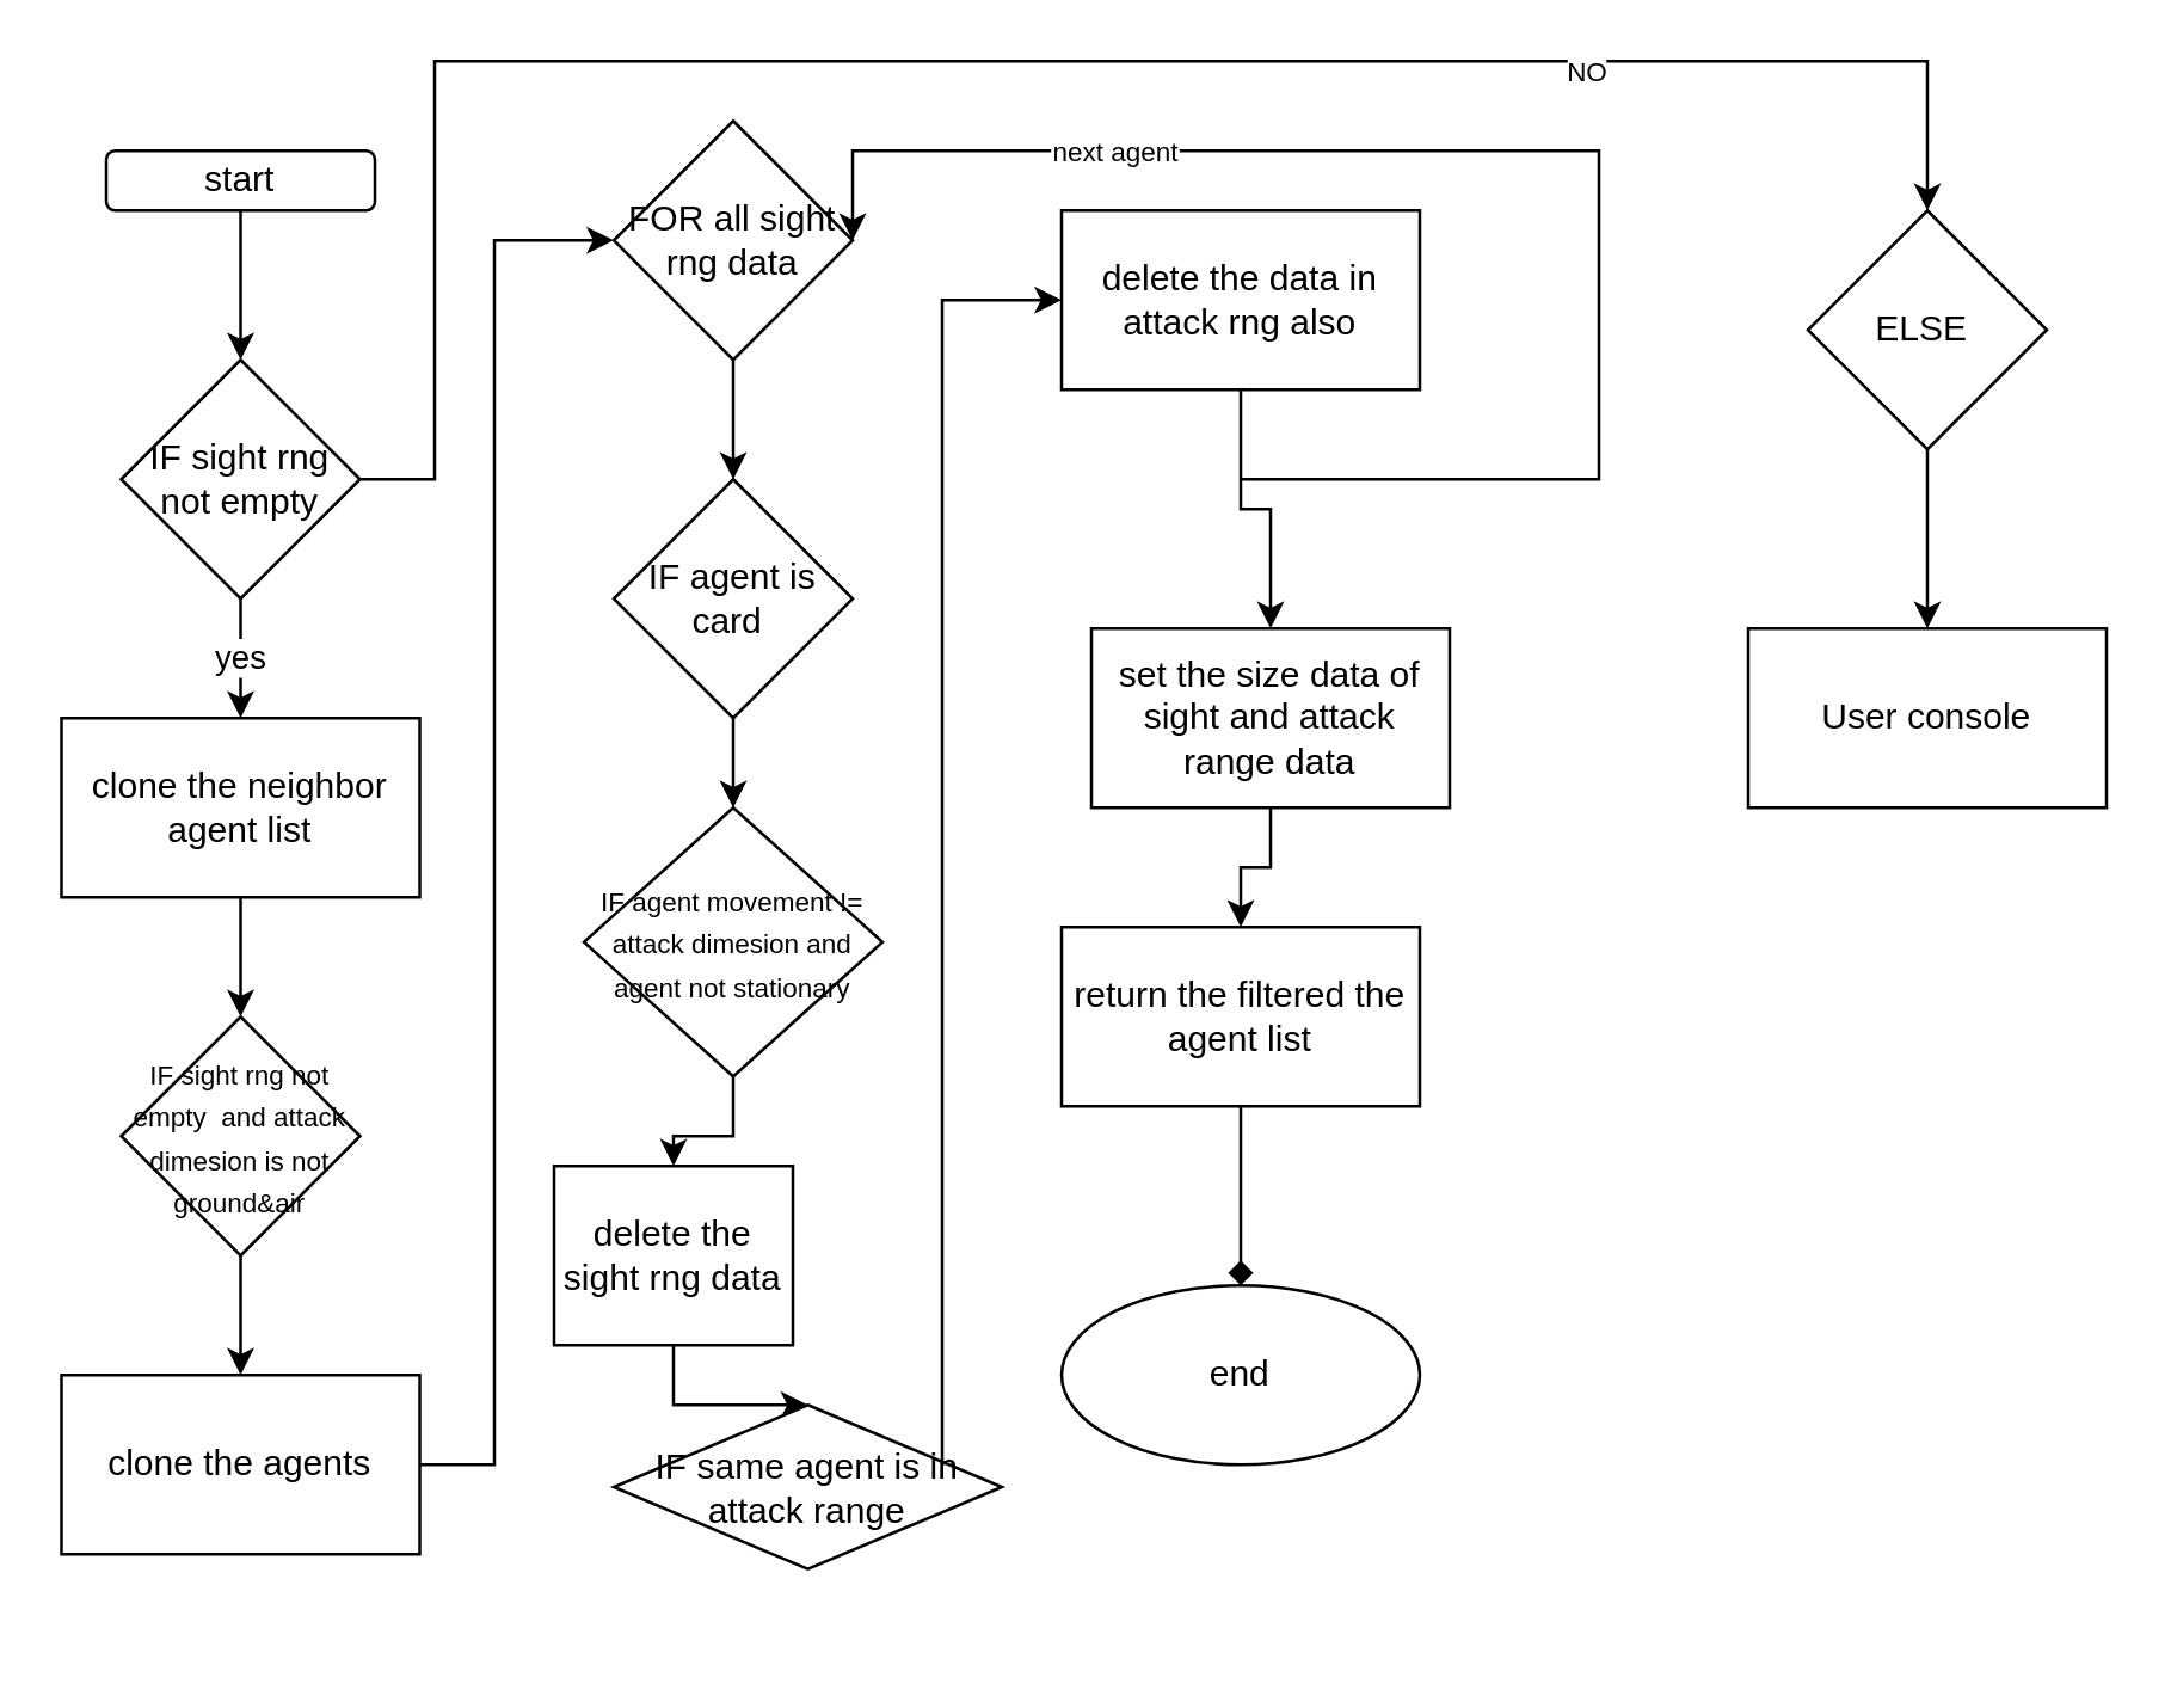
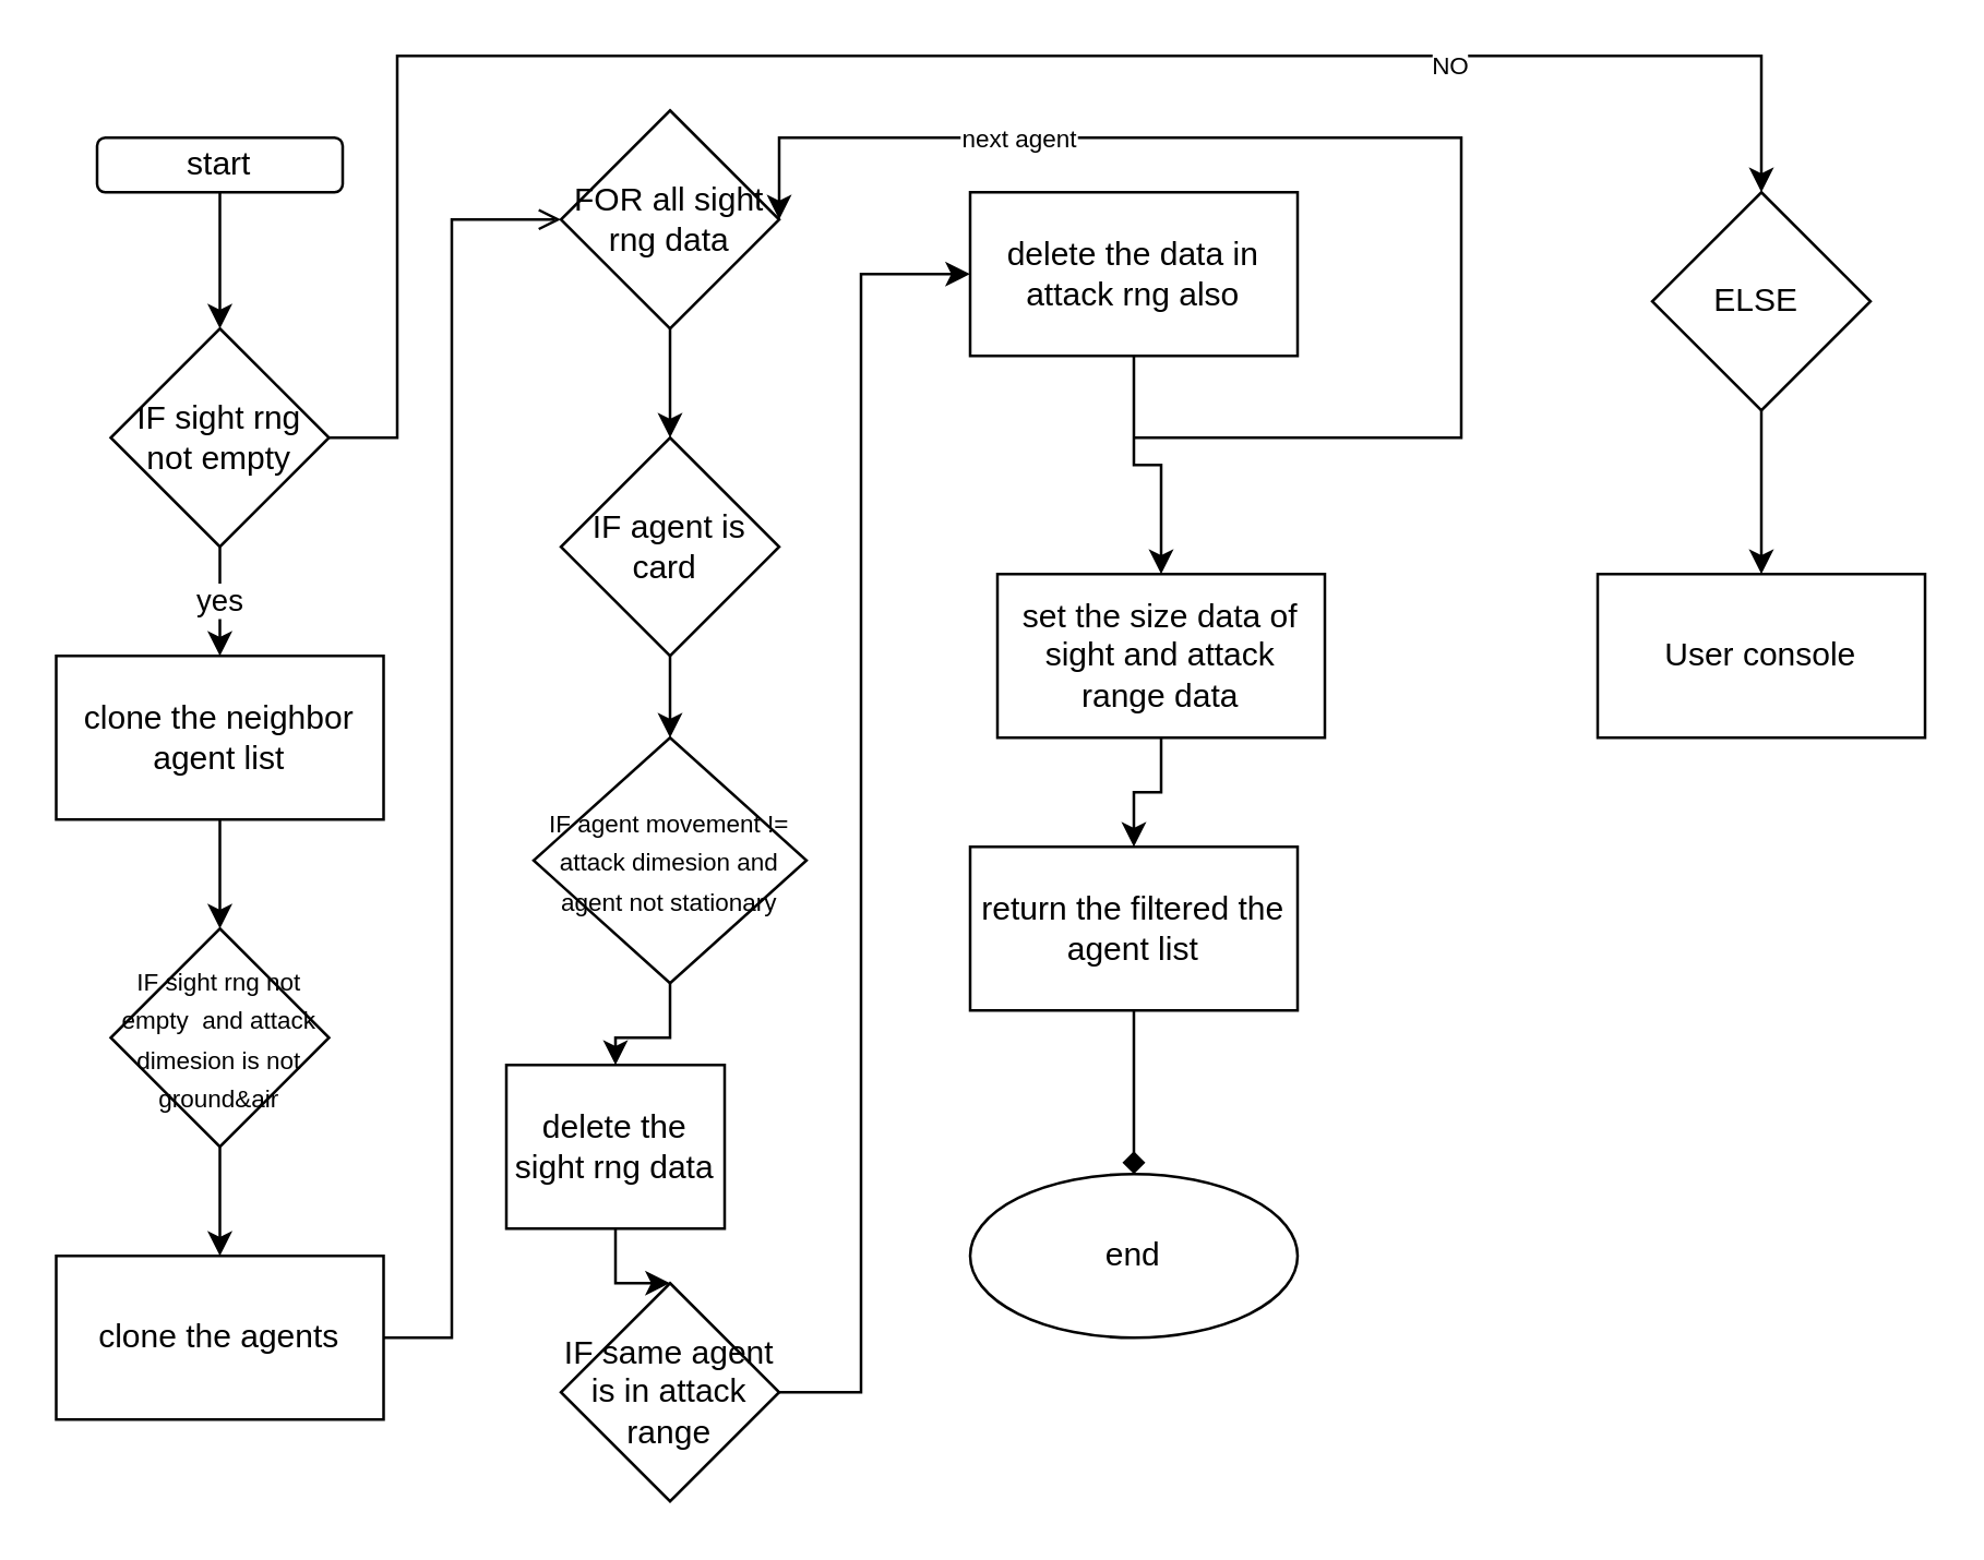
  <mxCell id="0" />
  <mxCell id="1" parent="0" />
  <mxCell id="2" value="" style="edgeStyle=orthogonalEdgeStyle;rounded=0;orthogonalLoop=1;jettySize=auto;html=1;" edge="1" parent="1" source="3" target="7"><mxGeometry relative="1" as="geometry" /></mxCell>
  <mxCell id="3" value="start" style="rounded=1;whiteSpace=wrap;html=1;" vertex="1" parent="1"><mxGeometry x="35" y="50" width="90" height="20" as="geometry" /></mxCell>
  <mxCell id="4" value="yes" style="edgeStyle=orthogonalEdgeStyle;rounded=0;orthogonalLoop=1;jettySize=auto;html=1;" edge="1" parent="1" source="7" target="9"><mxGeometry relative="1" as="geometry"><Array as="points"><mxPoint x="80" y="220" /><mxPoint x="80" y="220" /></Array></mxGeometry></mxCell>
  <mxCell id="5" value="" style="edgeStyle=orthogonalEdgeStyle;rounded=0;orthogonalLoop=1;jettySize=auto;html=1;fontSize=9;" edge="1" parent="1" source="7" target="33"><mxGeometry relative="1" as="geometry"><Array as="points"><mxPoint x="145" y="160" /><mxPoint x="145" y="20" /><mxPoint x="645" y="20" /></Array></mxGeometry></mxCell>
  <mxCell id="6" value="NO" style="edgeLabel;html=1;align=center;verticalAlign=middle;resizable=0;points=[];fontSize=9;" vertex="1" connectable="0" parent="5"><mxGeometry x="0.538" y="-3" relative="1" as="geometry"><mxPoint as="offset" /></mxGeometry></mxCell>
  <mxCell id="7" value="IF sight rng not empty" style="rhombus;whiteSpace=wrap;html=1;" vertex="1" parent="1"><mxGeometry x="40" y="120" width="80" height="80" as="geometry" /></mxCell>
  <mxCell id="8" value="" style="edgeStyle=orthogonalEdgeStyle;rounded=0;orthogonalLoop=1;jettySize=auto;html=1;" edge="1" parent="1" source="9" target="11"><mxGeometry relative="1" as="geometry" /></mxCell>
  <mxCell id="9" value="clone the neighbor agent list" style="whiteSpace=wrap;html=1;" vertex="1" parent="1"><mxGeometry x="20" y="240" width="120" height="60" as="geometry" /></mxCell>
  <mxCell id="10" value="" style="edgeStyle=orthogonalEdgeStyle;rounded=0;orthogonalLoop=1;jettySize=auto;html=1;fontSize=9;" edge="1" parent="1" source="11" target="13"><mxGeometry relative="1" as="geometry" /></mxCell>
  <mxCell id="11" value="&lt;font style=&quot;font-size: 9px;&quot;&gt;IF sight rng not empty&amp;nbsp; and attack dimesion is not ground&amp;amp;air&lt;/font&gt;" style="rhombus;whiteSpace=wrap;html=1;" vertex="1" parent="1"><mxGeometry x="40" y="340" width="80" height="80" as="geometry" /></mxCell>
- <mxCell id="12" value="" style="edgeStyle=orthogonalEdgeStyle;rounded=0;orthogonalLoop=1;jettySize=auto;html=1;fontSize=9;" edge="1" parent="1" source="13" target="15"><mxGeometry relative="1" as="geometry"><Array as="points"><mxPoint x="165" y="490" /><mxPoint x="165" y="80" /></Array></mxGeometry></mxCell>
+ <mxCell id="12" value="" style="edgeStyle=orthogonalEdgeStyle;rounded=0;orthogonalLoop=1;jettySize=auto;html=1;fontSize=9;endArrow=open;" edge="1" parent="1" source="13" target="15"><mxGeometry relative="1" as="geometry"><Array as="points"><mxPoint x="165" y="490" /><mxPoint x="165" y="80" /></Array></mxGeometry></mxCell>
  <mxCell id="13" value="clone the agents" style="whiteSpace=wrap;html=1;" vertex="1" parent="1"><mxGeometry x="20" y="460" width="120" height="60" as="geometry" /></mxCell>
  <mxCell id="14" value="" style="edgeStyle=orthogonalEdgeStyle;rounded=0;orthogonalLoop=1;jettySize=auto;html=1;fontSize=9;" edge="1" parent="1" source="15" target="17"><mxGeometry relative="1" as="geometry" /></mxCell>
  <mxCell id="15" value="FOR all sight rng data" style="rhombus;whiteSpace=wrap;html=1;" vertex="1" parent="1"><mxGeometry x="205" y="40" width="80" height="80" as="geometry" /></mxCell>
  <mxCell id="16" value="" style="edgeStyle=orthogonalEdgeStyle;rounded=0;orthogonalLoop=1;jettySize=auto;html=1;fontSize=9;" edge="1" parent="1" source="17" target="19"><mxGeometry relative="1" as="geometry" /></mxCell>
  <mxCell id="17" value="IF agent is card&amp;nbsp;" style="rhombus;whiteSpace=wrap;html=1;" vertex="1" parent="1"><mxGeometry x="205" y="160" width="80" height="80" as="geometry" /></mxCell>
  <mxCell id="18" value="" style="edgeStyle=orthogonalEdgeStyle;rounded=0;orthogonalLoop=1;jettySize=auto;html=1;fontSize=9;" edge="1" parent="1" source="19" target="21"><mxGeometry relative="1" as="geometry" /></mxCell>
  <mxCell id="19" value="&lt;font style=&quot;font-size: 9px;&quot;&gt;IF agent movement != attack dimesion and agent not stationary&lt;/font&gt;" style="rhombus;whiteSpace=wrap;html=1;" vertex="1" parent="1"><mxGeometry x="195" y="270" width="100" height="90" as="geometry" /></mxCell>
  <mxCell id="20" value="" style="edgeStyle=orthogonalEdgeStyle;rounded=0;orthogonalLoop=1;jettySize=auto;html=1;fontSize=9;" edge="1" parent="1" source="21" target="23"><mxGeometry relative="1" as="geometry" /></mxCell>
  <mxCell id="21" value="delete the sight rng data" style="whiteSpace=wrap;html=1;" vertex="1" parent="1"><mxGeometry x="185" y="390" width="80" height="60" as="geometry" /></mxCell>
  <mxCell id="22" value="" style="edgeStyle=orthogonalEdgeStyle;rounded=0;orthogonalLoop=1;jettySize=auto;html=1;fontSize=9;" edge="1" parent="1" source="23" target="27"><mxGeometry relative="1" as="geometry"><Array as="points"><mxPoint x="315" y="510" /><mxPoint x="315" y="100" /></Array></mxGeometry></mxCell>
- <mxCell id="23" value="IF same agent is in attack range" style="rhombus;whiteSpace=wrap;html=1;" vertex="1" parent="1"><mxGeometry x="205" y="470" width="130" height="55" as="geometry" /></mxCell>
+ <mxCell id="23" value="IF same agent is in attack range" style="rhombus;whiteSpace=wrap;html=1;" vertex="1" parent="1"><mxGeometry x="205" y="470" width="80" height="80" as="geometry" /></mxCell>
  <mxCell id="24" value="" style="edgeStyle=orthogonalEdgeStyle;rounded=0;orthogonalLoop=1;jettySize=auto;html=1;fontSize=9;" edge="1" parent="1" source="27" target="29"><mxGeometry relative="1" as="geometry" /></mxCell>
  <mxCell id="25" style="edgeStyle=orthogonalEdgeStyle;rounded=0;orthogonalLoop=1;jettySize=auto;html=1;entryX=1;entryY=0.5;entryDx=0;entryDy=0;fontSize=9;" edge="1" parent="1" target="15"><mxGeometry relative="1" as="geometry"><mxPoint x="415" y="160" as="sourcePoint" /><Array as="points"><mxPoint x="535" y="160" /><mxPoint x="535" y="50" /><mxPoint x="285" y="50" /></Array></mxGeometry></mxCell>
  <mxCell id="26" value="next agent" style="edgeLabel;html=1;align=center;verticalAlign=middle;resizable=0;points=[];fontSize=9;" vertex="1" connectable="0" parent="25"><mxGeometry x="0.542" relative="1" as="geometry"><mxPoint as="offset" /></mxGeometry></mxCell>
  <mxCell id="27" value="delete the data in attack rng also" style="whiteSpace=wrap;html=1;" vertex="1" parent="1"><mxGeometry x="355" y="70" width="120" height="60" as="geometry" /></mxCell>
  <mxCell id="28" value="" style="edgeStyle=orthogonalEdgeStyle;rounded=0;orthogonalLoop=1;jettySize=auto;html=1;fontSize=9;" edge="1" parent="1" source="29" target="31"><mxGeometry relative="1" as="geometry" /></mxCell>
  <mxCell id="29" value="set the size data of sight and attack range data" style="whiteSpace=wrap;html=1;" vertex="1" parent="1"><mxGeometry x="365" y="210" width="120" height="60" as="geometry" /></mxCell>
  <mxCell id="30" value="" style="edgeStyle=orthogonalEdgeStyle;rounded=0;orthogonalLoop=1;jettySize=auto;html=1;fontSize=9;endArrow=diamond;" edge="1" parent="1" source="31" target="35"><mxGeometry relative="1" as="geometry" /></mxCell>
  <mxCell id="31" value="return the filtered the agent list" style="whiteSpace=wrap;html=1;" vertex="1" parent="1"><mxGeometry x="355" y="310" width="120" height="60" as="geometry" /></mxCell>
  <mxCell id="32" value="" style="edgeStyle=orthogonalEdgeStyle;rounded=0;orthogonalLoop=1;jettySize=auto;html=1;fontSize=9;" edge="1" parent="1" source="33" target="34"><mxGeometry relative="1" as="geometry" /></mxCell>
  <mxCell id="33" value="ELSE&amp;nbsp;" style="rhombus;whiteSpace=wrap;html=1;" vertex="1" parent="1"><mxGeometry x="605" y="70" width="80" height="80" as="geometry" /></mxCell>
  <mxCell id="34" value="User console" style="whiteSpace=wrap;html=1;" vertex="1" parent="1"><mxGeometry x="585" y="210" width="120" height="60" as="geometry" /></mxCell>
  <mxCell id="35" value="end" style="ellipse;whiteSpace=wrap;html=1;" vertex="1" parent="1"><mxGeometry x="355" y="430" width="120" height="60" as="geometry" /></mxCell>
